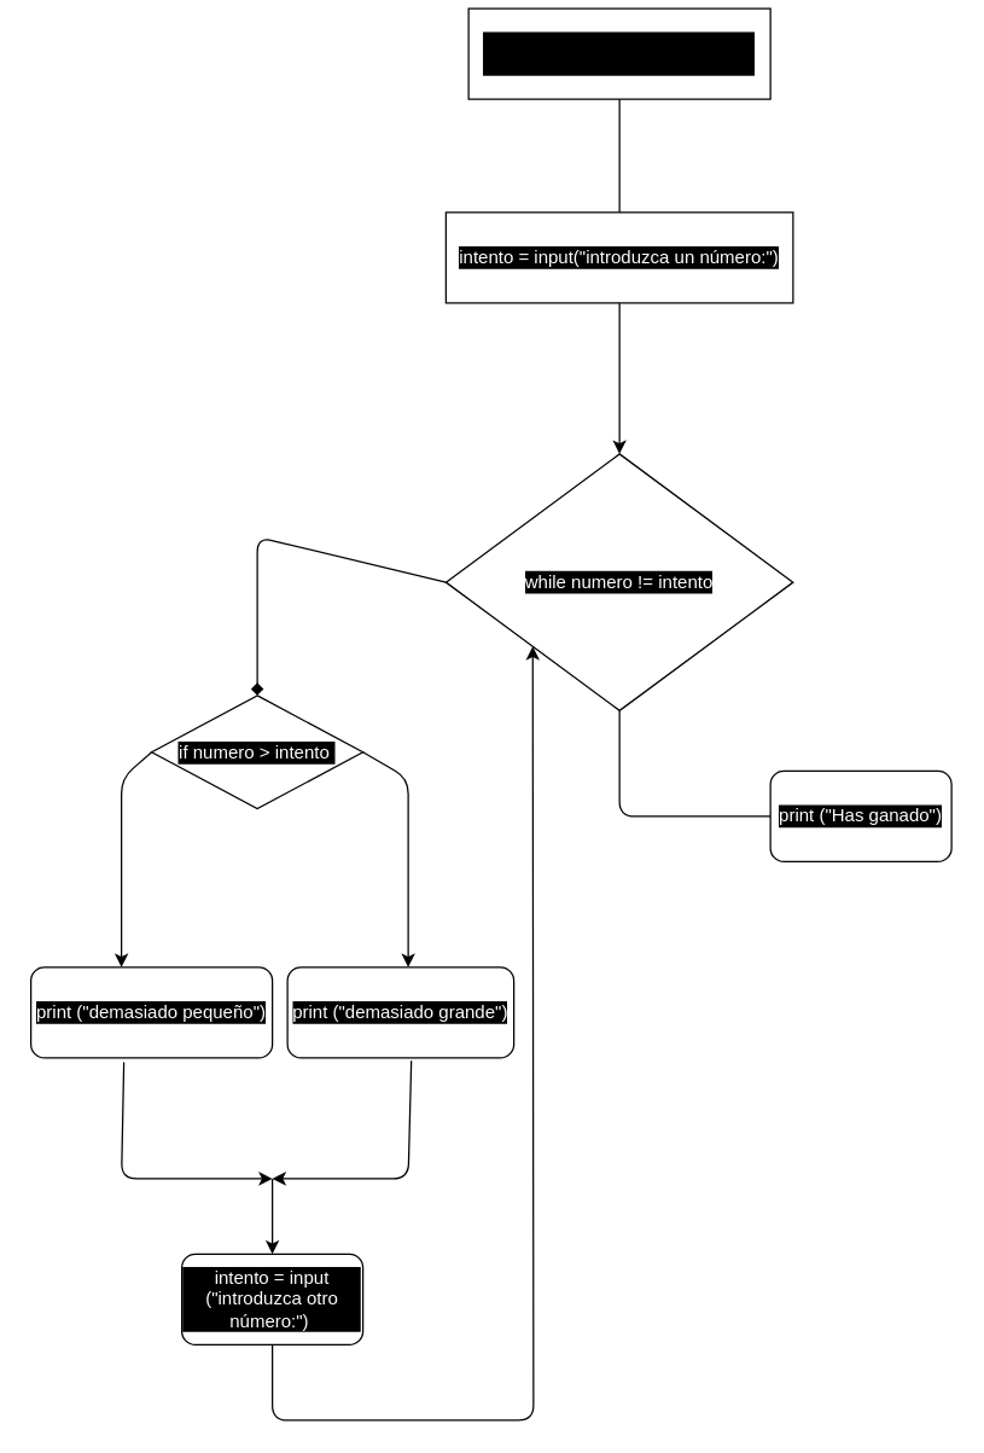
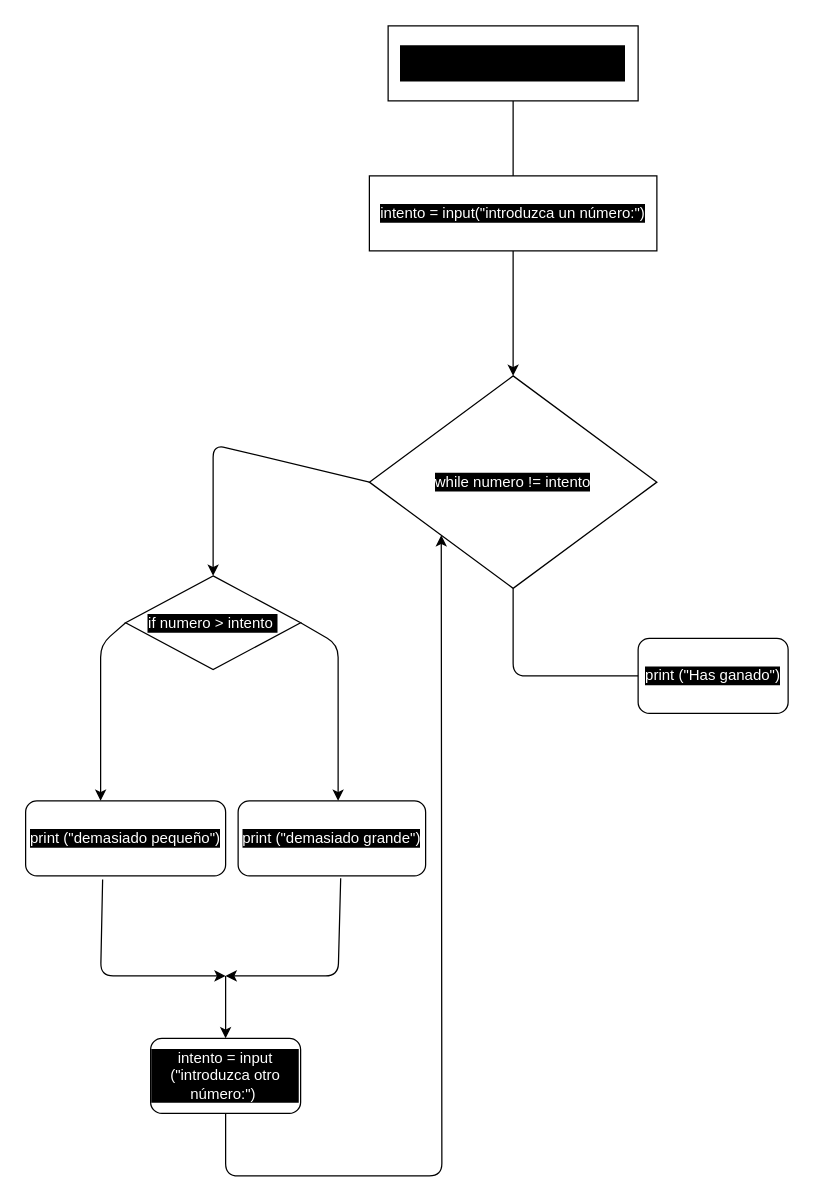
  <mxCell id="0" />
  <mxCell id="1" parent="0" />
- <mxCell id="2" value="import random&lt;br&gt;numero = random.randint (0, 100)" style="rounded=0;whiteSpace=wrap;html=1;labelBackgroundColor=#000000;" parent="1" vertex="1"><mxGeometry x="310" y="5" width="200" height="60" as="geometry" /></mxCell>
+ <mxCell id="2" value="import random&lt;br&gt;numero = random.randint (0, 100)" style="rounded=0;whiteSpace=wrap;html=1;labelBackgroundColor=#000000;" parent="1" vertex="1"><mxGeometry x="310" y="20" width="200" height="60" as="geometry" /></mxCell>
  <mxCell id="3" value="" style="endArrow=none;html=1;fontColor=#FFFFFF;entryX=0.5;entryY=1;entryDx=0;entryDy=0;exitX=0.5;exitY=0;exitDx=0;exitDy=0;" parent="1" target="2" edge="1" source="5"><mxGeometry width="50" height="50" relative="1" as="geometry"><mxPoint x="370" y="140" as="sourcePoint" /><mxPoint x="410" y="170" as="targetPoint" /></mxGeometry></mxCell>
  <mxCell id="4" style="edgeStyle=none;html=1;exitX=0.5;exitY=1;exitDx=0;exitDy=0;entryX=0.5;entryY=0;entryDx=0;entryDy=0;fontColor=#FFFFFF;" parent="1" source="5" target="8" edge="1"><mxGeometry relative="1" as="geometry" /></mxCell>
  <mxCell id="5" value="intento = input(&quot;introduzca un número:&quot;)" style="rounded=0;whiteSpace=wrap;html=1;labelBackgroundColor=#000000;fontColor=#FFFFFF;" parent="1" vertex="1"><mxGeometry x="295" y="140" width="230" height="60" as="geometry" /></mxCell>
- <mxCell id="6" style="edgeStyle=none;html=1;exitX=0;exitY=0.5;exitDx=0;exitDy=0;fontColor=#FFFFFF;entryX=0.5;entryY=0;entryDx=0;entryDy=0;endArrow=diamond;" parent="1" source="8" target="12" edge="1"><mxGeometry relative="1" as="geometry"><mxPoint x="170" y="390" as="targetPoint" /><Array as="points"><mxPoint x="170" y="355" /></Array></mxGeometry></mxCell>
+ <mxCell id="6" style="edgeStyle=none;html=1;exitX=0;exitY=0.5;exitDx=0;exitDy=0;fontColor=#FFFFFF;entryX=0.5;entryY=0;entryDx=0;entryDy=0;" parent="1" source="8" target="12" edge="1"><mxGeometry relative="1" as="geometry"><mxPoint x="170" y="390" as="targetPoint" /><Array as="points"><mxPoint x="170" y="355" /></Array></mxGeometry></mxCell>
  <mxCell id="7" style="edgeStyle=none;html=1;fontColor=#FFFFFF;exitX=0.5;exitY=1;exitDx=0;exitDy=0;" edge="1" parent="1" source="8"><mxGeometry relative="1" as="geometry"><mxPoint x="520" y="540" as="targetPoint" /><Array as="points"><mxPoint x="410" y="540" /></Array></mxGeometry></mxCell>
  <mxCell id="8" value="while numero != intento" style="rhombus;whiteSpace=wrap;html=1;labelBackgroundColor=#000000;fontColor=#FFFFFF;" parent="1" vertex="1"><mxGeometry x="295" y="300" width="230" height="170" as="geometry" /></mxCell>
  <mxCell id="9" value="print (&quot;Has ganado&quot;)" style="rounded=1;whiteSpace=wrap;html=1;labelBackgroundColor=#000000;fontColor=#FFFFFF;" parent="1" vertex="1"><mxGeometry x="510" y="510" width="120" height="60" as="geometry" /></mxCell>
  <mxCell id="10" style="edgeStyle=none;html=1;exitX=0;exitY=0.5;exitDx=0;exitDy=0;fontColor=#FFFFFF;" parent="1" source="12" edge="1"><mxGeometry relative="1" as="geometry"><mxPoint x="80" y="640" as="targetPoint" /><Array as="points"><mxPoint x="80" y="515" /></Array></mxGeometry></mxCell>
  <mxCell id="11" style="edgeStyle=none;html=1;exitX=1;exitY=0.5;exitDx=0;exitDy=0;fontColor=#FFFFFF;" edge="1" parent="1" source="12"><mxGeometry relative="1" as="geometry"><mxPoint x="270" y="640" as="targetPoint" /><Array as="points"><mxPoint x="270" y="515" /><mxPoint x="270" y="580" /></Array></mxGeometry></mxCell>
  <mxCell id="12" value="if numero &amp;gt; intento&amp;nbsp;" style="rhombus;whiteSpace=wrap;html=1;labelBackgroundColor=#000000;fontColor=#FFFFFF;" parent="1" vertex="1"><mxGeometry x="100" y="460" width="140" height="75" as="geometry" /></mxCell>
  <mxCell id="13" style="edgeStyle=none;html=1;fontColor=#FFFFFF;exitX=0.385;exitY=1.047;exitDx=0;exitDy=0;exitPerimeter=0;" parent="1" source="14" edge="1"><mxGeometry relative="1" as="geometry"><mxPoint x="180" y="780" as="targetPoint" /><Array as="points"><mxPoint x="80" y="780" /></Array></mxGeometry></mxCell>
  <mxCell id="14" value="print (&quot;demasiado pequeño&quot;)" style="rounded=1;whiteSpace=wrap;html=1;labelBackgroundColor=#000000;fontColor=#FFFFFF;" parent="1" vertex="1"><mxGeometry x="20" y="640" width="160" height="60" as="geometry" /></mxCell>
  <mxCell id="15" style="edgeStyle=none;html=1;exitX=0.547;exitY=1.033;exitDx=0;exitDy=0;fontColor=#FFFFFF;exitPerimeter=0;" parent="1" source="16" edge="1"><mxGeometry relative="1" as="geometry"><mxPoint x="180" y="780" as="targetPoint" /><Array as="points"><mxPoint x="270" y="780" /></Array></mxGeometry></mxCell>
  <mxCell id="16" value="print (&quot;demasiado grande&quot;)" style="rounded=1;whiteSpace=wrap;html=1;labelBackgroundColor=#000000;fontColor=#FFFFFF;" parent="1" vertex="1"><mxGeometry x="190" y="640" width="150" height="60" as="geometry" /></mxCell>
  <mxCell id="17" value="" style="endArrow=classic;html=1;fontColor=#FFFFFF;" parent="1" target="19" edge="1"><mxGeometry width="50" height="50" relative="1" as="geometry"><mxPoint x="180" y="780" as="sourcePoint" /><mxPoint x="180" y="840" as="targetPoint" /></mxGeometry></mxCell>
  <mxCell id="18" style="edgeStyle=none;html=1;exitX=0.5;exitY=1;exitDx=0;exitDy=0;fontColor=#FFFFFF;entryX=0;entryY=1;entryDx=0;entryDy=0;" edge="1" parent="1" source="19" target="8"><mxGeometry relative="1" as="geometry"><mxPoint x="400" y="610" as="targetPoint" /><Array as="points"><mxPoint x="180" y="940" /><mxPoint x="353" y="940" /></Array></mxGeometry></mxCell>
  <mxCell id="19" value="intento = input (&quot;introduzca otro número:&quot;)&amp;nbsp;" style="rounded=1;whiteSpace=wrap;html=1;labelBackgroundColor=#000000;fontColor=#FFFFFF;" parent="1" vertex="1"><mxGeometry x="120" y="830" width="120" height="60" as="geometry" /></mxCell>
